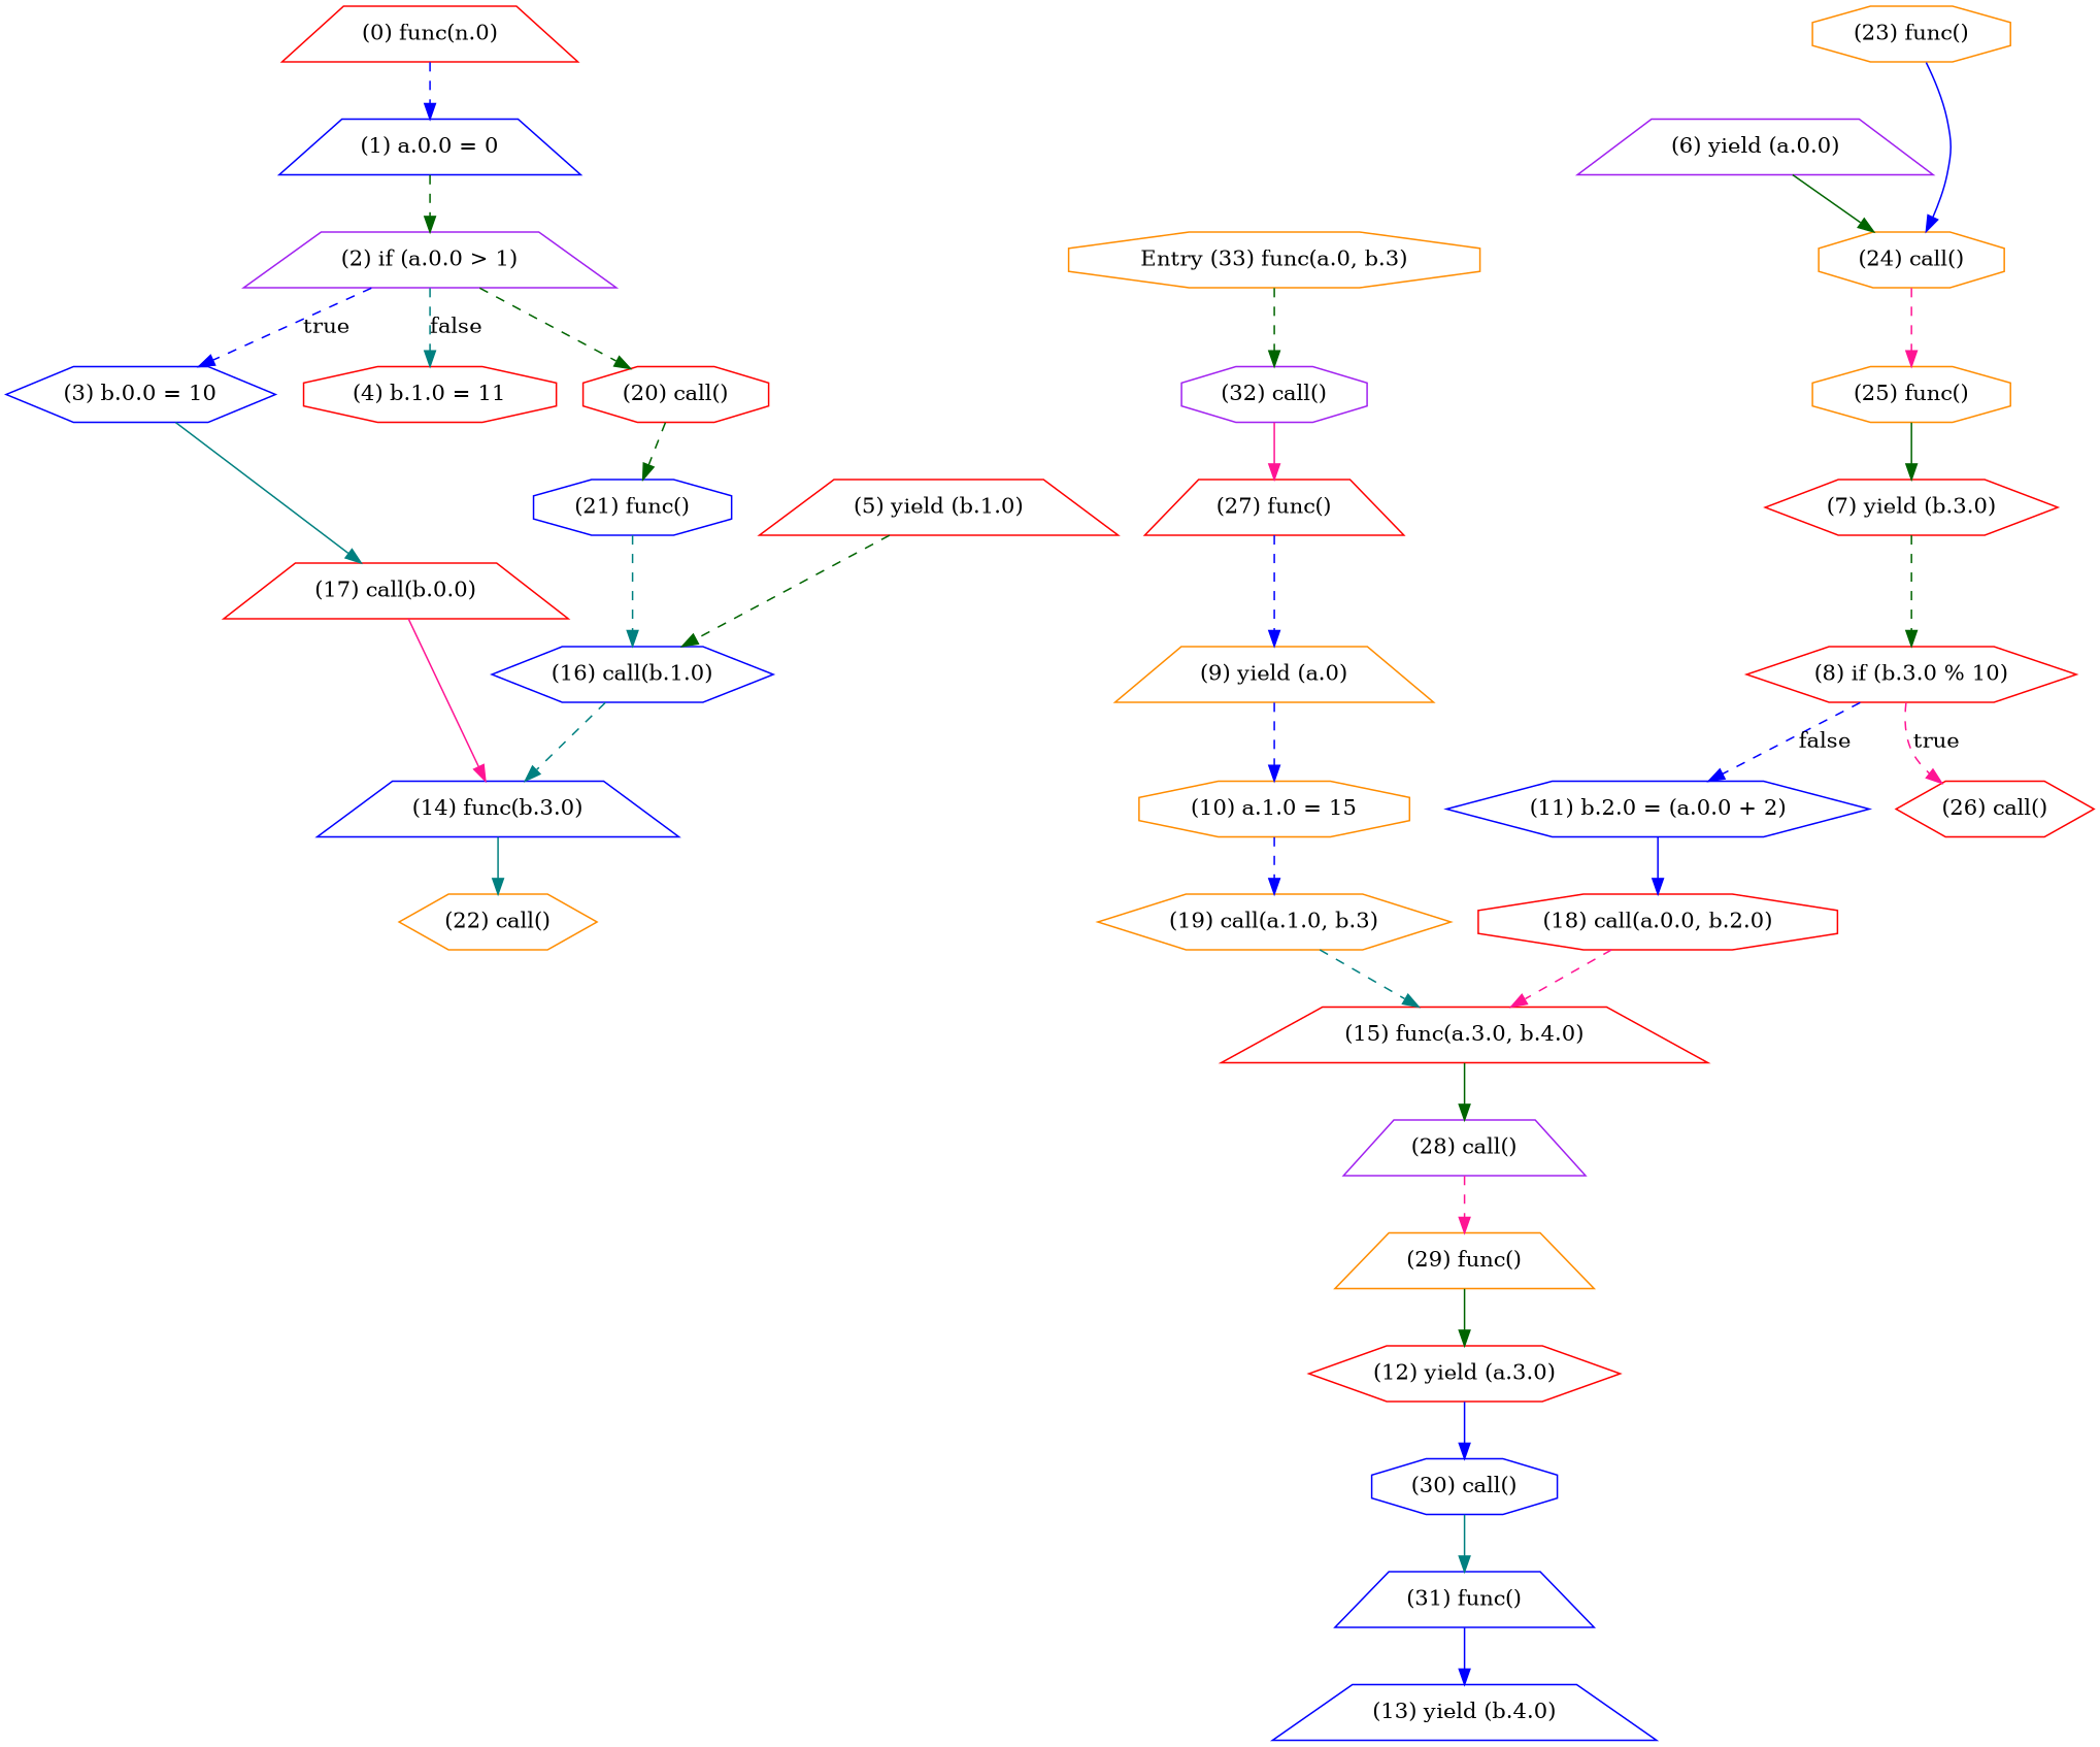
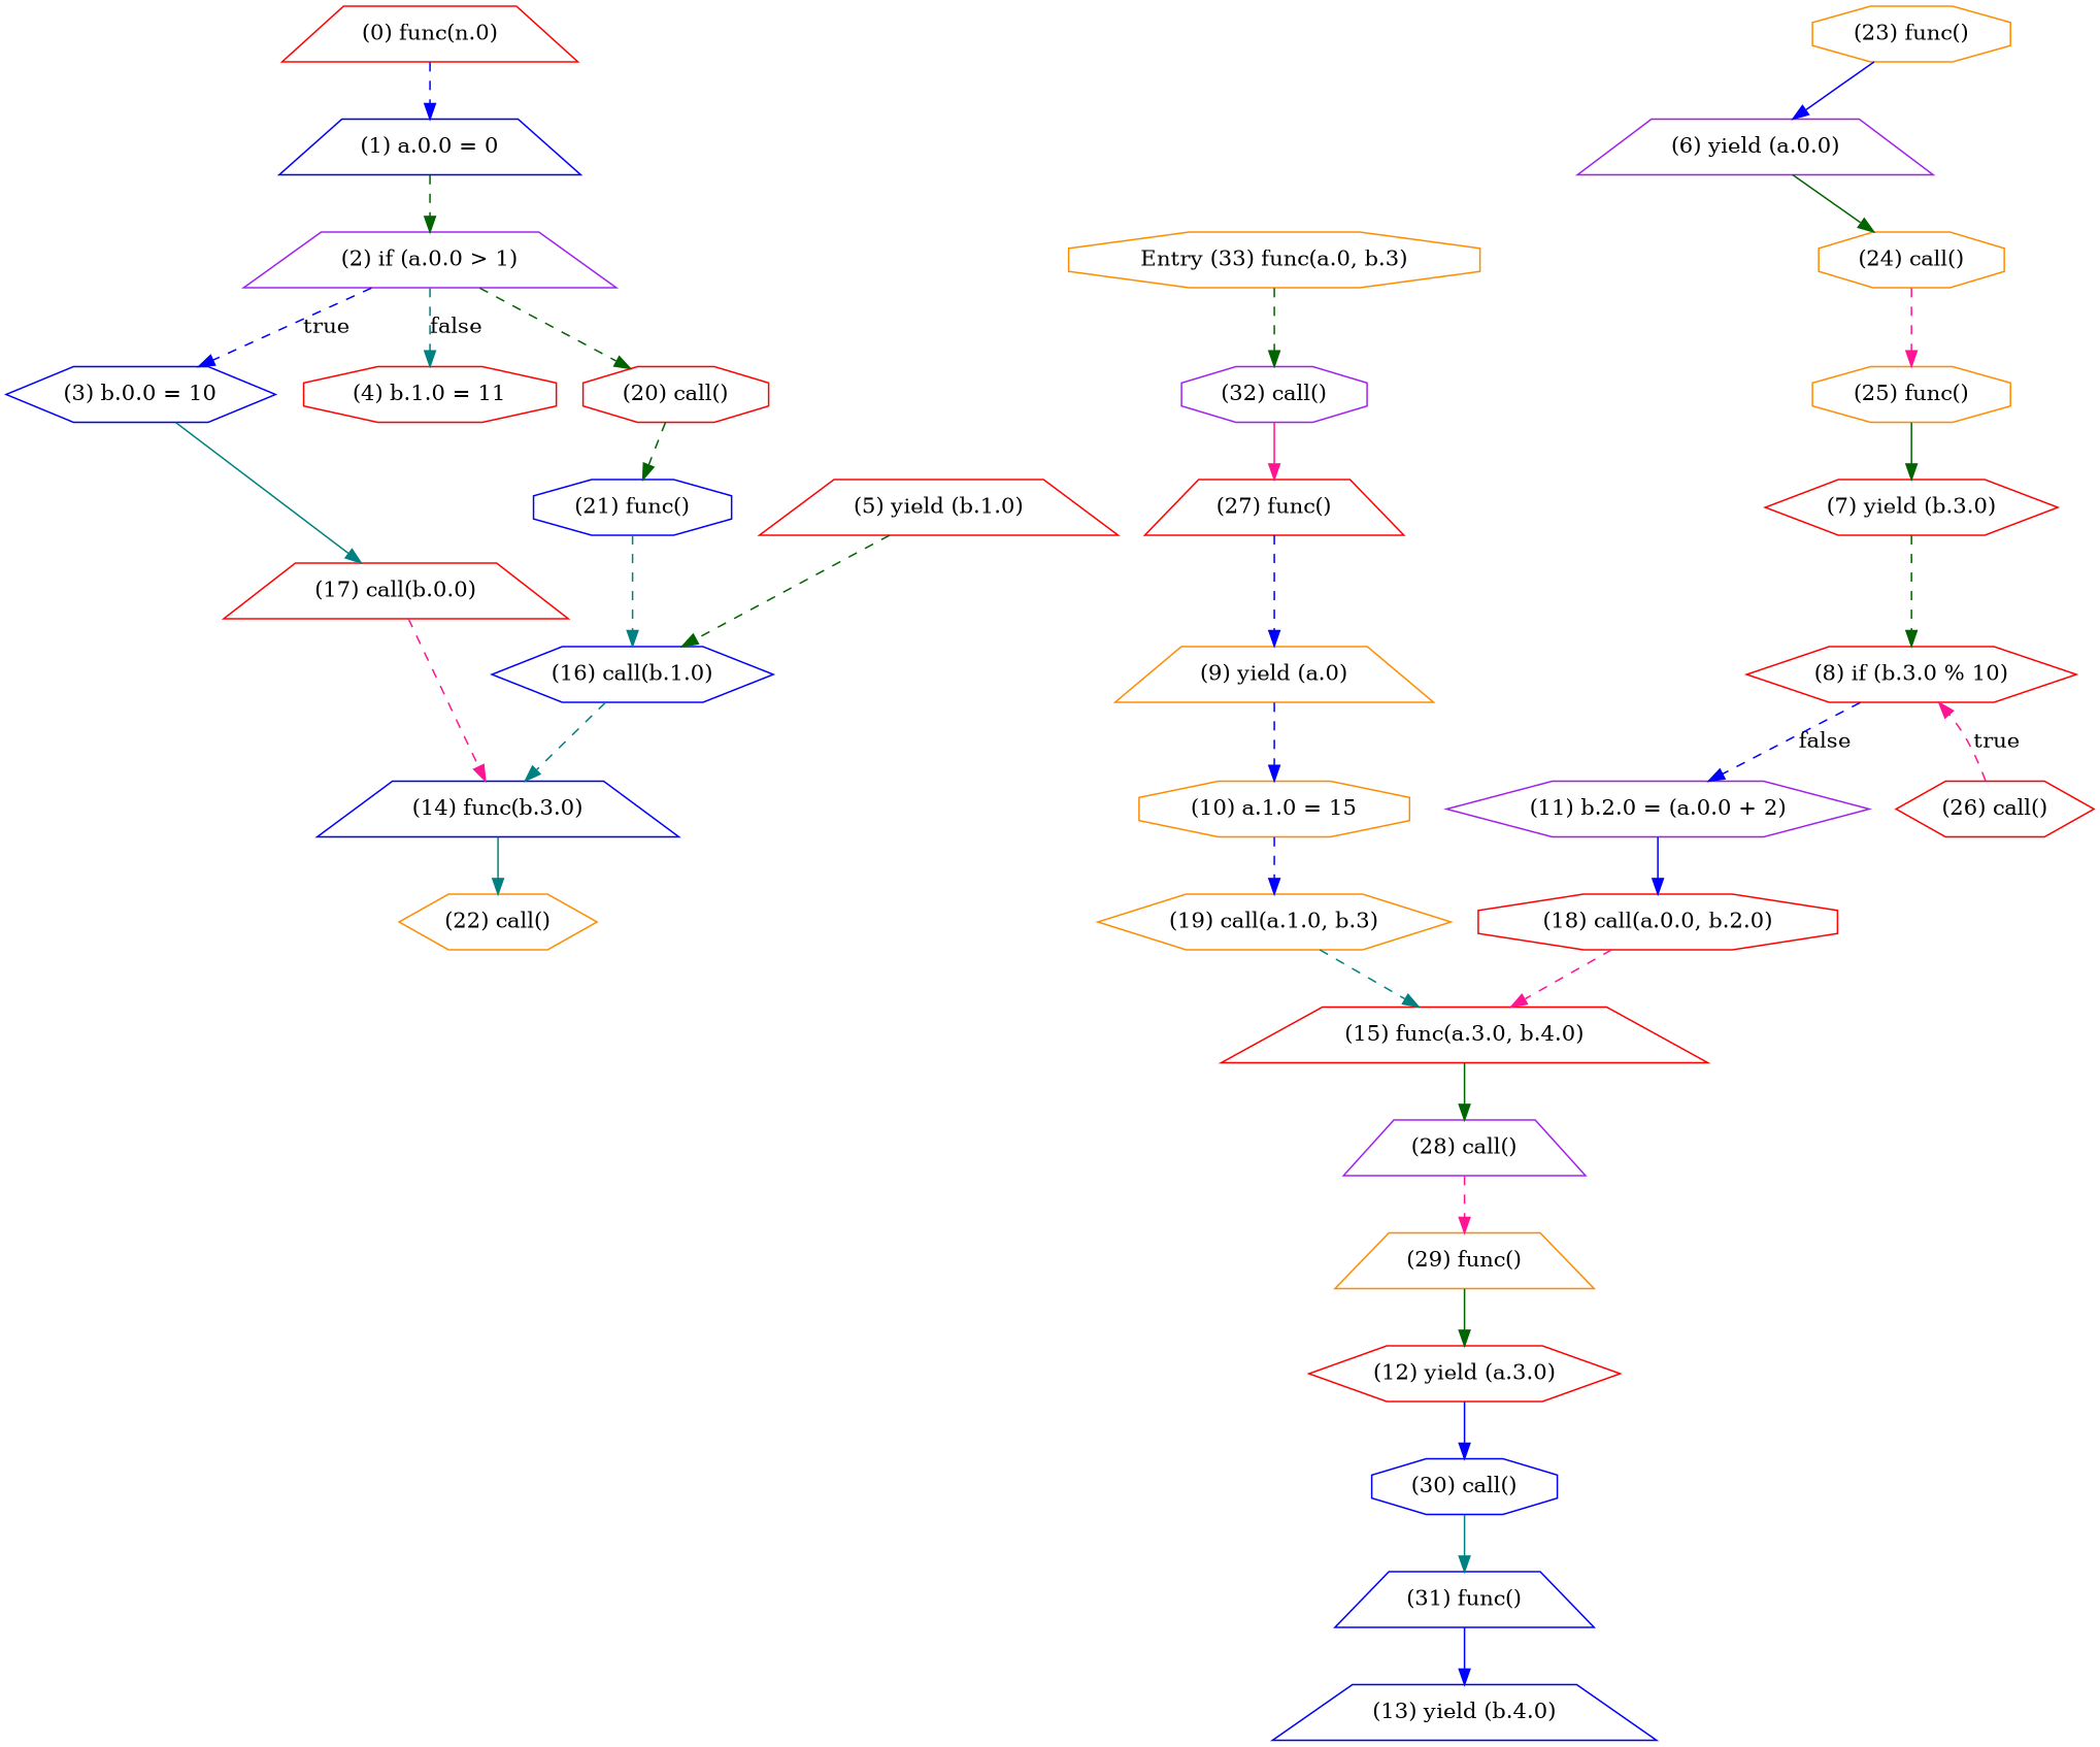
  digraph {
    node [color=red shape=trapezium]
    edge [color=blue style=dashed]
    n1 [label="(0) func(n.0)"]
    n2 [color=blue label="(1) a.0.0 = 0"]
    n3 [color=purple label="(2) if (a.0.0 > 1)"]
    n4 [color=blue label="(3) b.0.0 = 10" shape=hexagon]
    n5 [label="(4) b.1.0 = 11" shape=octagon]
    n6 [label="(20) call()" shape=octagon]
    n7 [label="(17) call(b.0.0)"]
    n8 [color=blue label="(14) func(b.3.0)"]
    n9 [color=blue label="(21) func()" shape=octagon]
    n10 [label="(5) yield (b.1.0)"]
    n11 [color=blue label="(16) call(b.1.0)" shape=hexagon]
    n12 [color=purple label="(6) yield (a.0.0)"]
    n13 [color=darkorange label="(24) call()" shape=octagon]
    n14 [color=darkorange label="(25) func()" shape=octagon]
    n15 [label="(7) yield (b.3.0)" shape=hexagon]
    n16 [label="(8) if (b.3.0 % 10)" shape=hexagon]
-   n17 [color=blue label="(11) b.2.0 = (a.0.0 + 2)" shape=hexagon]
+   n17 [color=purple label="(11) b.2.0 = (a.0.0 + 2)" shape=hexagon]
    n18 [label="(26) call()" shape=hexagon]
    n19 [label="(18) call(a.0.0, b.2.0)" shape=octagon]
    n20 [color=darkorange label="(9) yield (a.0)"]
    n21 [color=darkorange label="(10) a.1.0 = 15" shape=octagon]
    n22 [color=darkorange label="(19) call(a.1.0, b.3)" shape=hexagon]
    n23 [label="(15) func(a.3.0, b.4.0)"]
    n24 [label="(12) yield (a.3.0)" shape=hexagon]
    n25 [color=blue label="(30) call()" shape=octagon]
    n26 [color=blue label="(31) func()"]
    n27 [color=blue label="(13) yield (b.4.0)"]
    n28 [color=darkorange label="(22) call()" shape=hexagon]
    n29 [color=purple label="(28) call()"]
    n30 [color=darkorange label="(29) func()"]
    n31 [color=darkorange label="(23) func()" shape=octagon]
    n32 [label="(27) func()"]
    n33 [color=purple label="(32) call()" shape=octagon]
    n34 [color=darkorange label="Entry (33) func(a.0, b.3)" shape=octagon]
    n1 -> n2
    n2 -> n3 [color=darkgreen]
    n3 -> n4 [label=true]
    n3 -> n5 [color=teal label=false]
    n3 -> n6 [color=darkgreen]
    n4 -> n7 [color=teal style=solid]
    n6 -> n9 [color=darkgreen]
-   n7 -> n8 [color=deeppink style=solid]
+   n7 -> n8 [color=deeppink]
    n8 -> n28 [color=teal style=solid]
    n9 -> n11 [color=teal]
    n10 -> n11 [color=darkgreen]
    n11 -> n8 [color=teal]
    n12 -> n13 [color=darkgreen style=solid]
    n13 -> n14 [color=deeppink]
    n14 -> n15 [color=darkgreen style=solid]
    n15 -> n16 [color=darkgreen]
    n16 -> n17 [label=false]
-   n16 -> n18 [color=deeppink label=true]
+   n18 -> n16 [color=deeppink label=true]
    n17 -> n19 [style=solid]
    n19 -> n23 [color=deeppink]
    n20 -> n21
    n21 -> n22
    n22 -> n23 [color=teal]
    n23 -> n29 [color=darkgreen style=solid]
    n24 -> n25 [style=solid]
    n25 -> n26 [color=teal style=solid]
    n26 -> n27 [style=solid]
    n29 -> n30 [color=deeppink]
    n30 -> n24 [color=darkgreen style=solid]
-   n31 -> n13 [style=solid]
+   n31 -> n12 [style=solid]
    n32 -> n20
    n33 -> n32 [color=deeppink style=solid]
    n34 -> n33 [color=darkgreen]
  }
